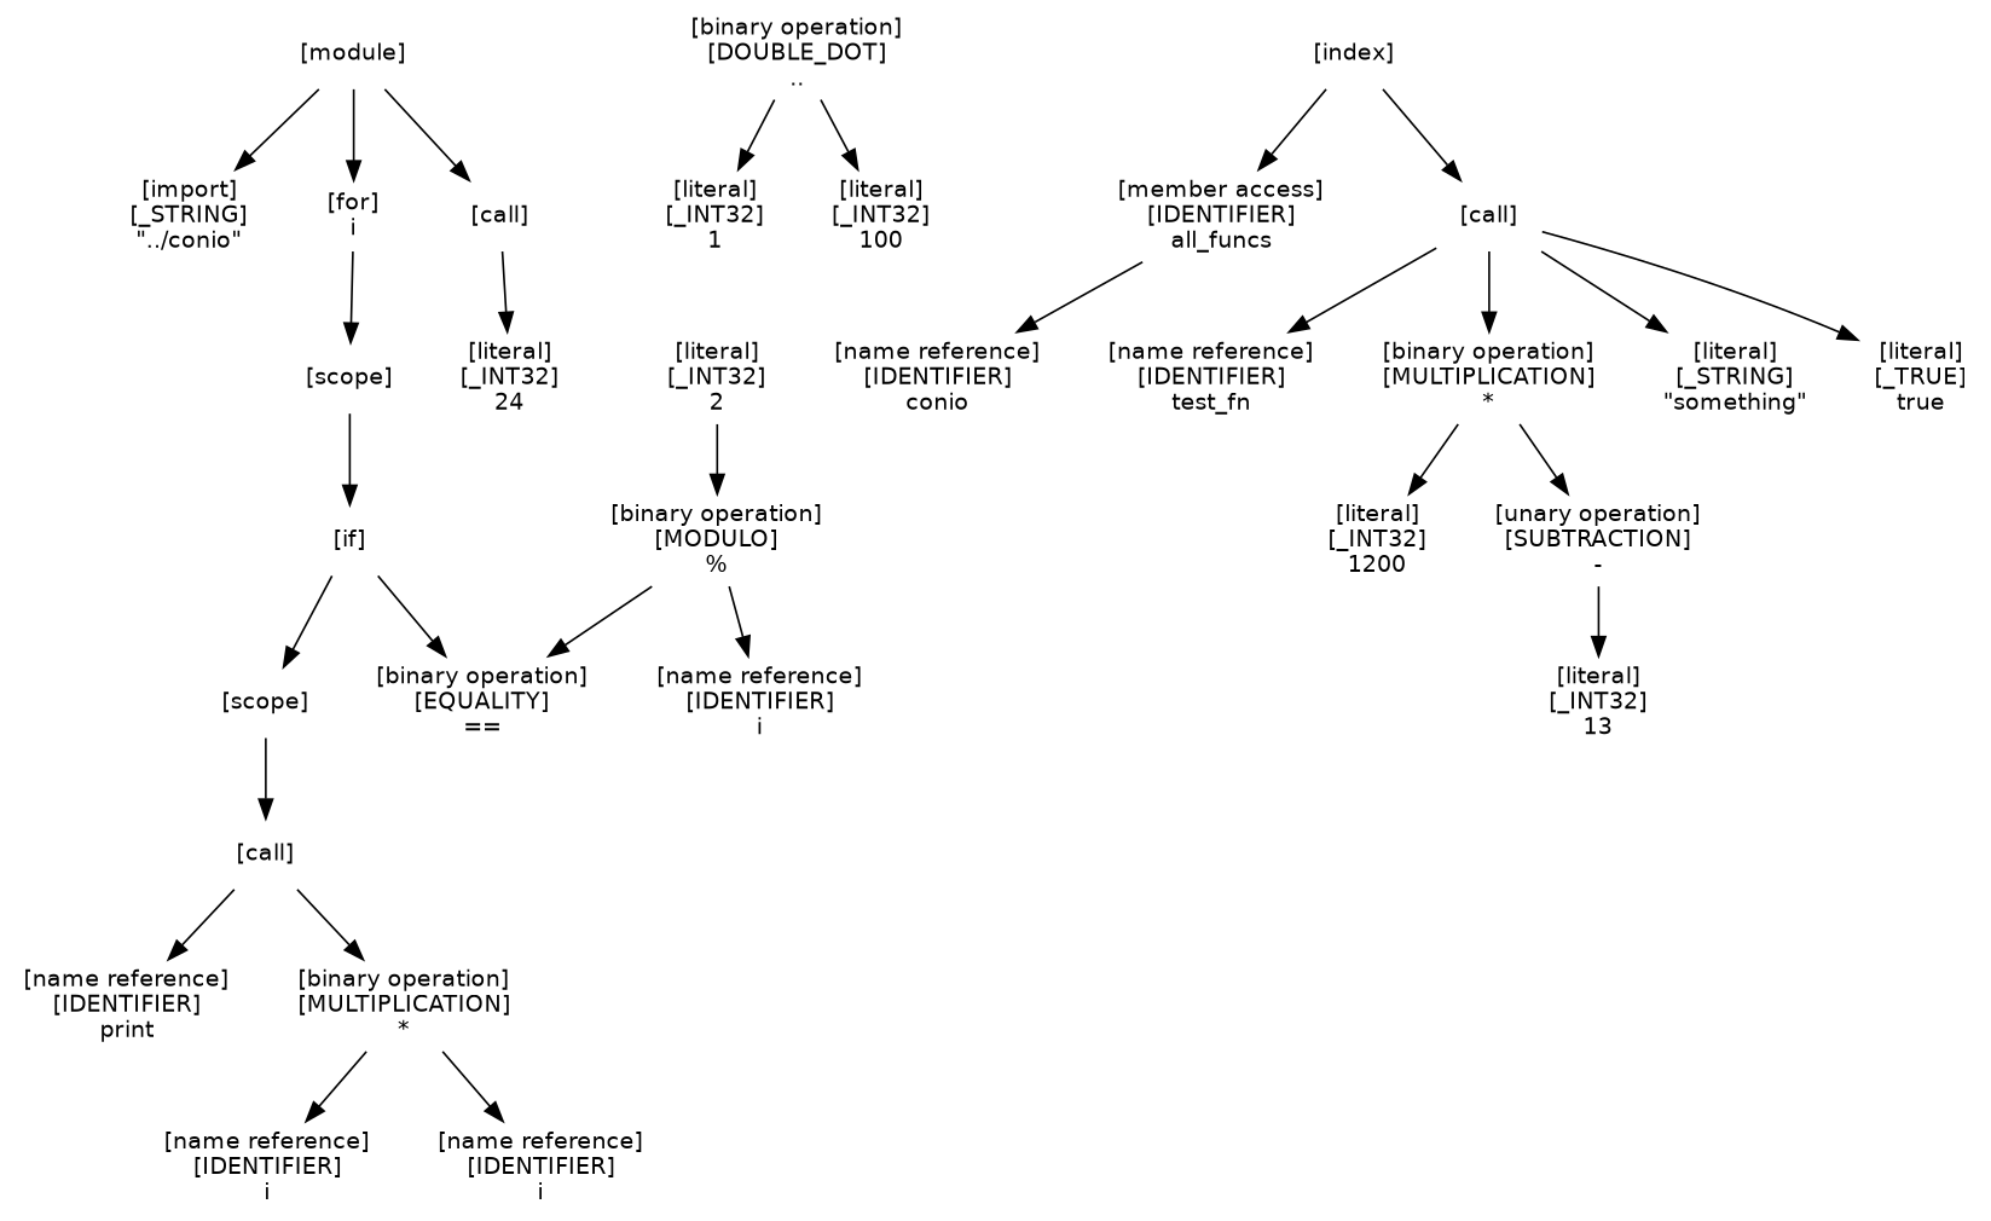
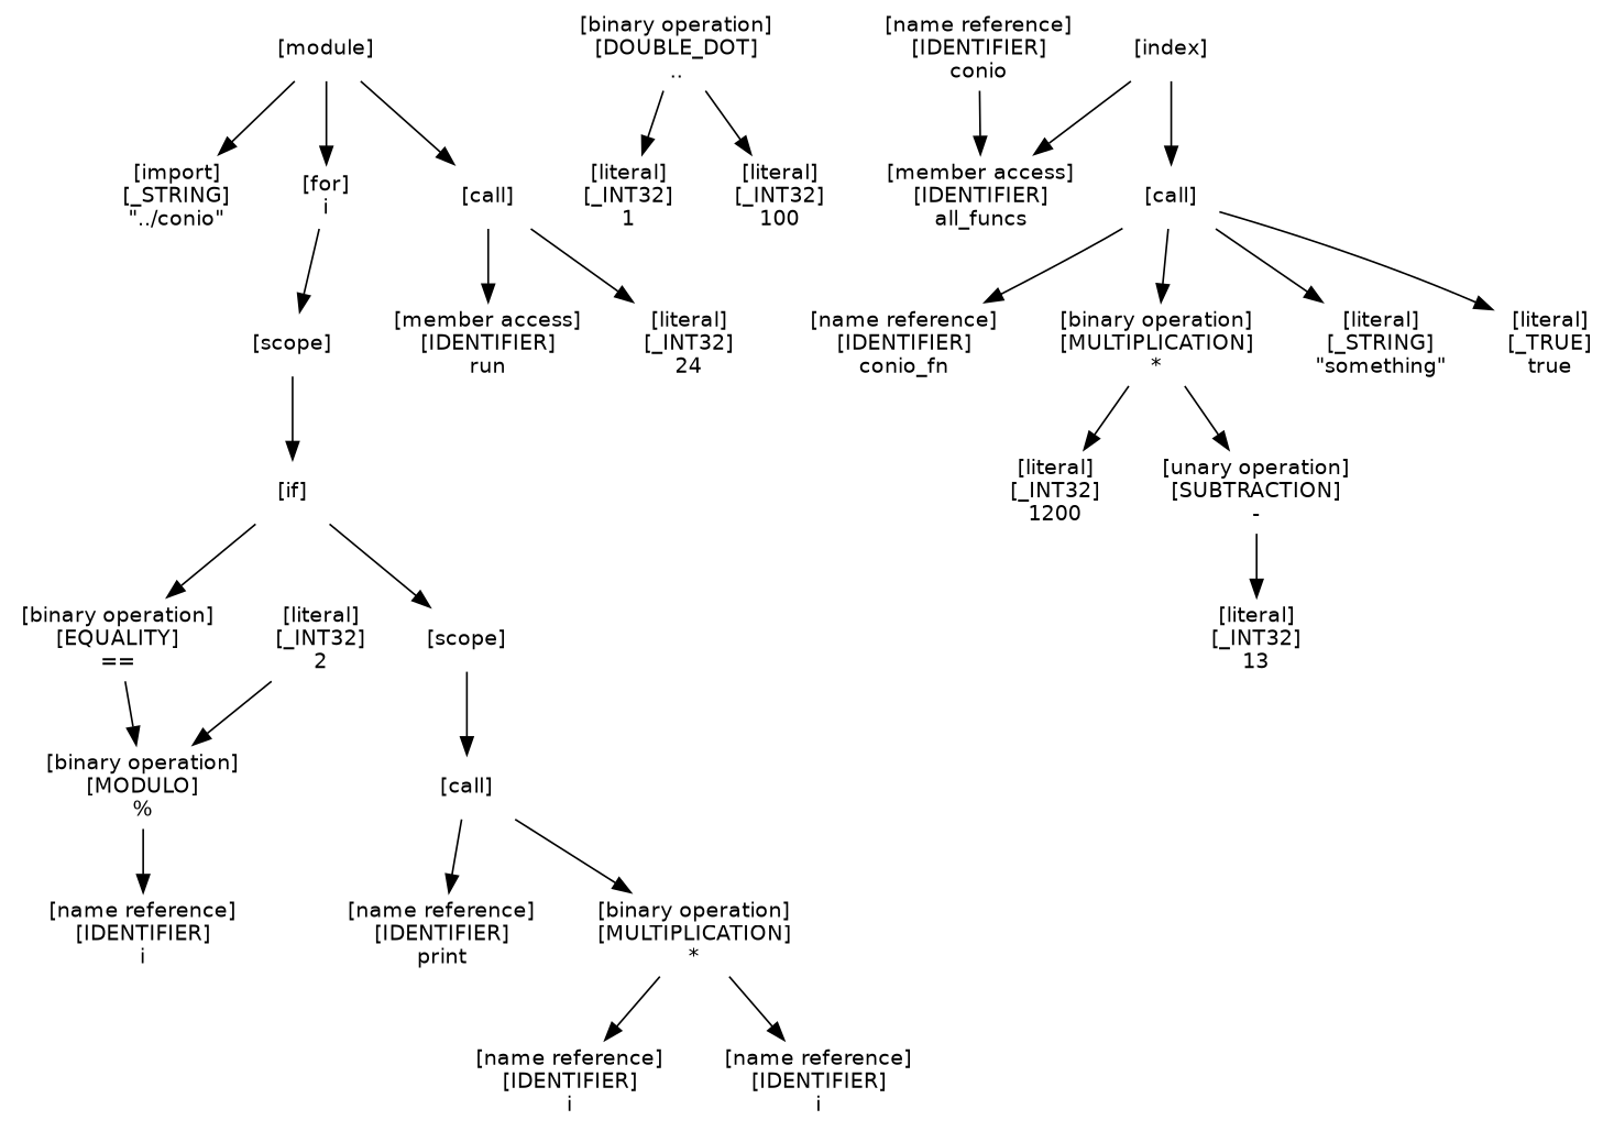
  strict digraph {
    fontname="DejaVu Sans"
    node [fontname="DejaVu Sans" fontsize=12 shape=plaintext]
    edge [fontname="DejaVu Sans"]
    n1 [label="[module]"]
    n2 [label="[import]\n[_STRING]\n\"../conio\""]
    n3 [label="[for]\ni"]
    n4 [label="[call]"]
    n5 [label="[scope]"]
+   n6 [label="[member access]\n[IDENTIFIER]\nrun"]
    n7 [label="[literal]\n[_INT32]\n24"]
    n8 [label="[binary operation]\n[DOUBLE_DOT]\n.."]
    n9 [label="[literal]\n[_INT32]\n1"]
    n10 [label="[literal]\n[_INT32]\n100"]
    n11 [label="[if]"]
    n12 [label="[binary operation]\n[EQUALITY]\n=="]
    n13 [label="[scope]"]
    n14 [label="[binary operation]\n[MODULO]\n%"]
    n15 [label="[call]"]
    n16 [label="[name reference]\n[IDENTIFIER]\ni"]
    n17 [label="[name reference]\n[IDENTIFIER]\nprint"]
    n18 [label="[binary operation]\n[MULTIPLICATION]\n*"]
    n19 [label="[literal]\n[_INT32]\n2"]
    n20 [label="[name reference]\n[IDENTIFIER]\ni"]
    n21 [label="[name reference]\n[IDENTIFIER]\ni"]
    n22 [label="[index]"]
    n23 [label="[member access]\n[IDENTIFIER]\nall_funcs"]
    n24 [label="[call]"]
    n25 [label="[name reference]\n[IDENTIFIER]\nconio"]
-   n26 [label="[name reference]\n[IDENTIFIER]\ntest_fn"]
+   n26 [label="[name reference]\n[IDENTIFIER]\nconio_fn"]
    n27 [label="[binary operation]\n[MULTIPLICATION]\n*"]
    n28 [label="[literal]\n[_STRING]\n\"something\""]
    n29 [label="[literal]\n[_TRUE]\ntrue"]
    n30 [label="[literal]\n[_INT32]\n1200"]
    n31 [label="[unary operation]\n[SUBTRACTION]\n-"]
    n32 [label="[literal]\n[_INT32]\n13"]
    n1 -> n2
    n1 -> n3
    n1 -> n4
    n3 -> n5
+   n4 -> n6
    n4 -> n7
    n5 -> n11
    n8 -> n9
    n8 -> n10
    n11 -> n12
    n11 -> n13
-   n14 -> n12
+   n12 -> n14
    n13 -> n15
    n14 -> n16
    n15 -> n17
    n15 -> n18
    n18 -> n20
    n18 -> n21
    n19 -> n14
    n22 -> n23
    n22 -> n24
-   n23 -> n25
+   n25 -> n23
    n24 -> n26
    n24 -> n27
    n24 -> n28
    n24 -> n29
    n27 -> n30
    n27 -> n31
    n31 -> n32
  }
